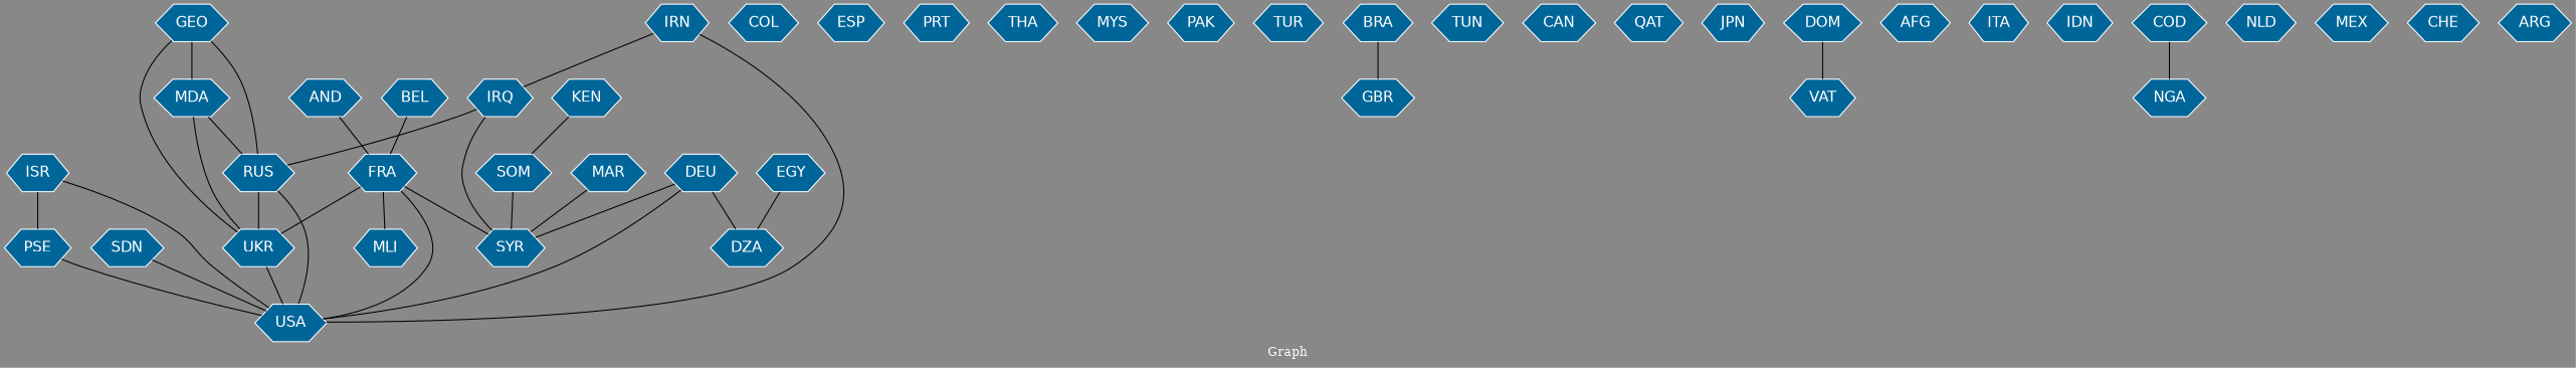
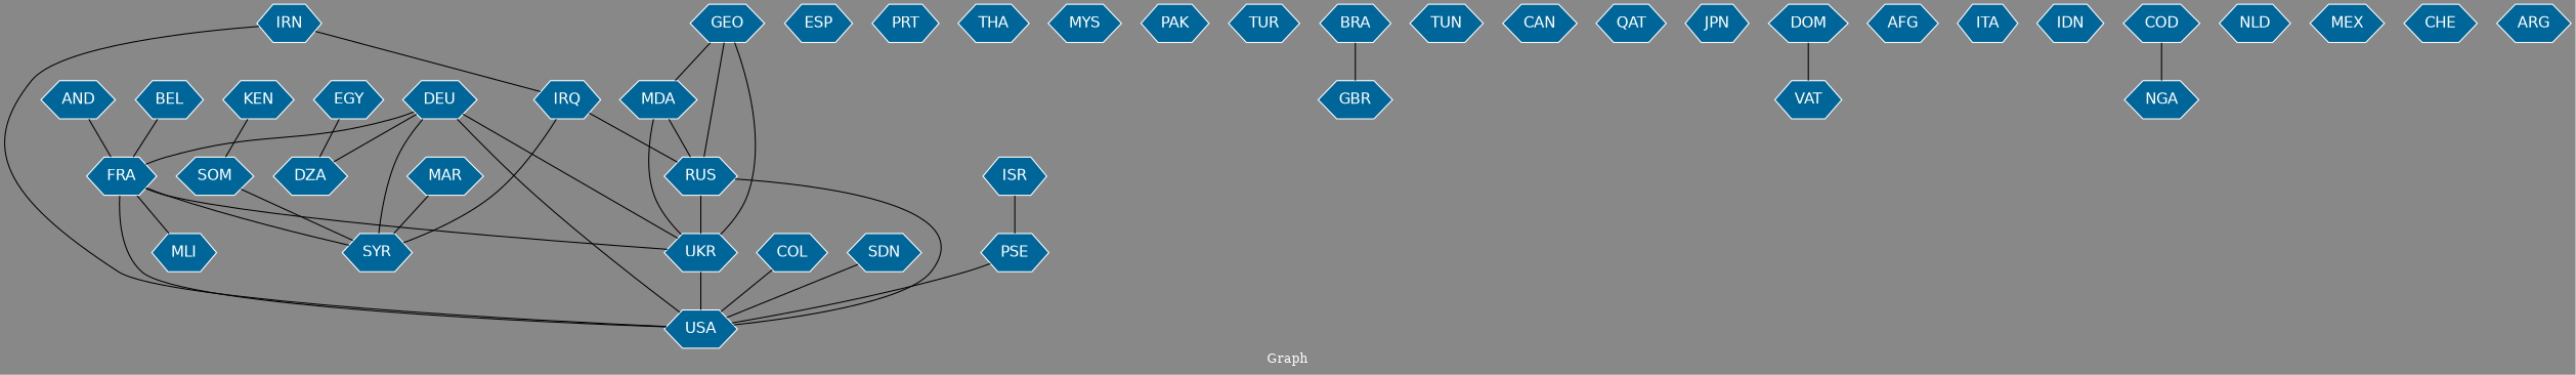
  graph {
    bgcolor="#888888"
    fontcolor=white
    fontsize=12
    label="Graph"
    node [color=white fillcolor="#006699" fontcolor=white fontname=Helvetica shape=hexagon style=filled]
    edge [arrowhead=open color=black fontcolor=white fontname=Courier fontsize=12 weight=1]
    n1 [label=ISR]
    n2 [label=PSE]
    n3 [label=USA]
    n4 [label=FRA]
    n5 [label=UKR]
    n6 [label=SYR]
    n7 [label=MLI]
    n8 [label=COL]
    n9 [label=ESP]
    n10 [label=IRQ]
    n11 [label=RUS]
    n12 [label=PRT]
    n13 [label=AND]
    n14 [label=DEU]
    n15 [label=DZA]
    n16 [label=MAR]
    n17 [label=THA]
    n18 [label=MYS]
    n19 [label=PAK]
    n20 [label=IRN]
    n21 [label=SDN]
    n22 [label=EGY]
    n23 [label=TUR]
    n24 [label=BRA]
    n25 [label=GBR]
    n26 [label=TUN]
    n27 [label=CAN]
    n28 [label=QAT]
    n29 [label=JPN]
    n30 [label=VAT]
    n31 [label=DOM]
    n32 [label=KEN]
    n33 [label=SOM]
    n34 [label=AFG]
    n35 [label=ITA]
    n36 [label=BEL]
    n37 [label=IDN]
    n38 [label=MDA]
    n39 [label=GEO]
    n40 [label=NGA]
    n41 [label=NLD]
    n42 [label=MEX]
    n43 [label=CHE]
    n44 [label=COD]
    n45 [label=ARG]
    n1 -- n2 [weight=9]
-   n1 -- n3
+   n8 -- n3
    n2 -- n3
    n4 -- n3 [weight=2]
    n4 -- n5 [weight=2]
    n4 -- n6 [weight=3]
    n4 -- n7
    n5 -- n3 [weight=2]
    n10 -- n6 [weight=2]
    n10 -- n11
    n11 -- n3
    n11 -- n5 [weight=12]
    n13 -- n4
    n14 -- n3
+   n14 -- n4 [weight=3]
+   n14 -- n5 [weight=2]
    n14 -- n6
    n14 -- n15
    n16 -- n6 [weight=2]
    n20 -- n3 [weight=2]
    n20 -- n10 [weight=2]
    n21 -- n3 [weight=2]
    n22 -- n15
    n24 -- n25 [weight=2]
    n31 -- n30
    n32 -- n33
    n33 -- n6
    n36 -- n4
    n38 -- n5
    n38 -- n11
    n39 -- n5
    n39 -- n11
    n39 -- n38
    n44 -- n40
  }
